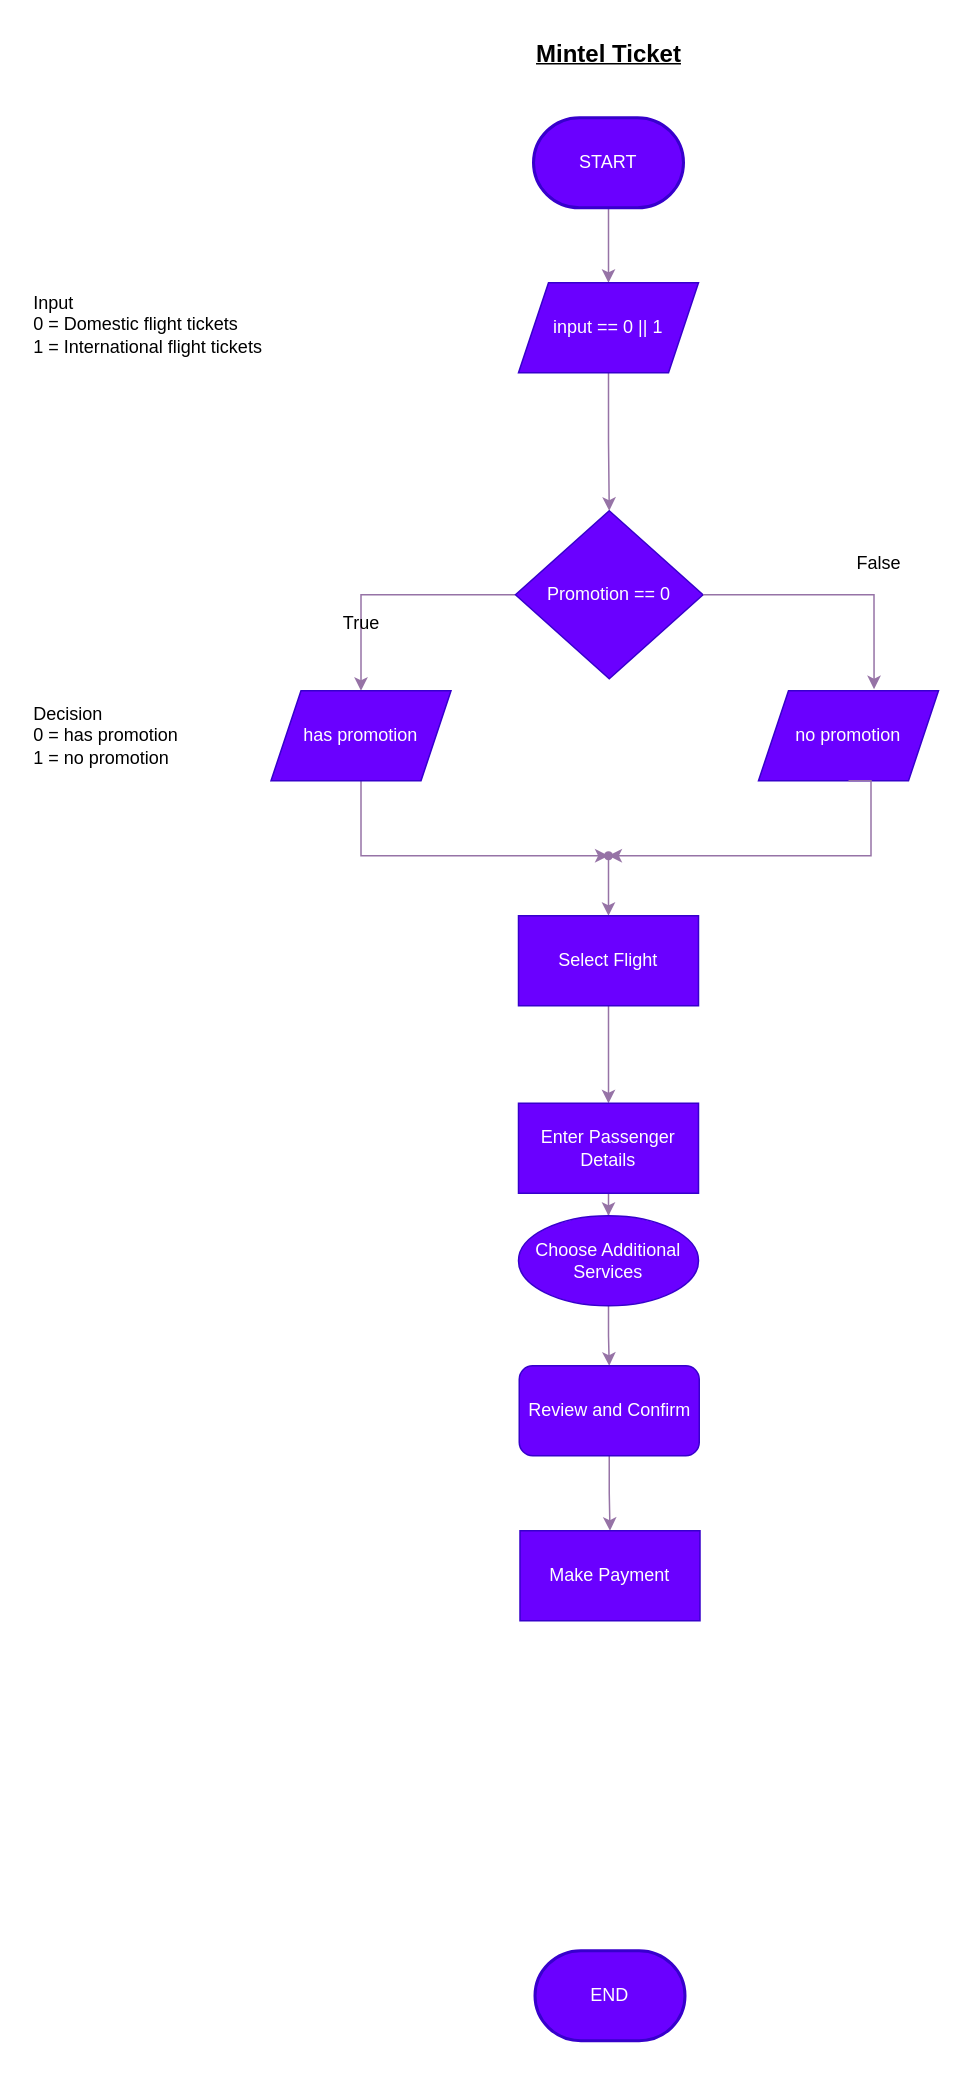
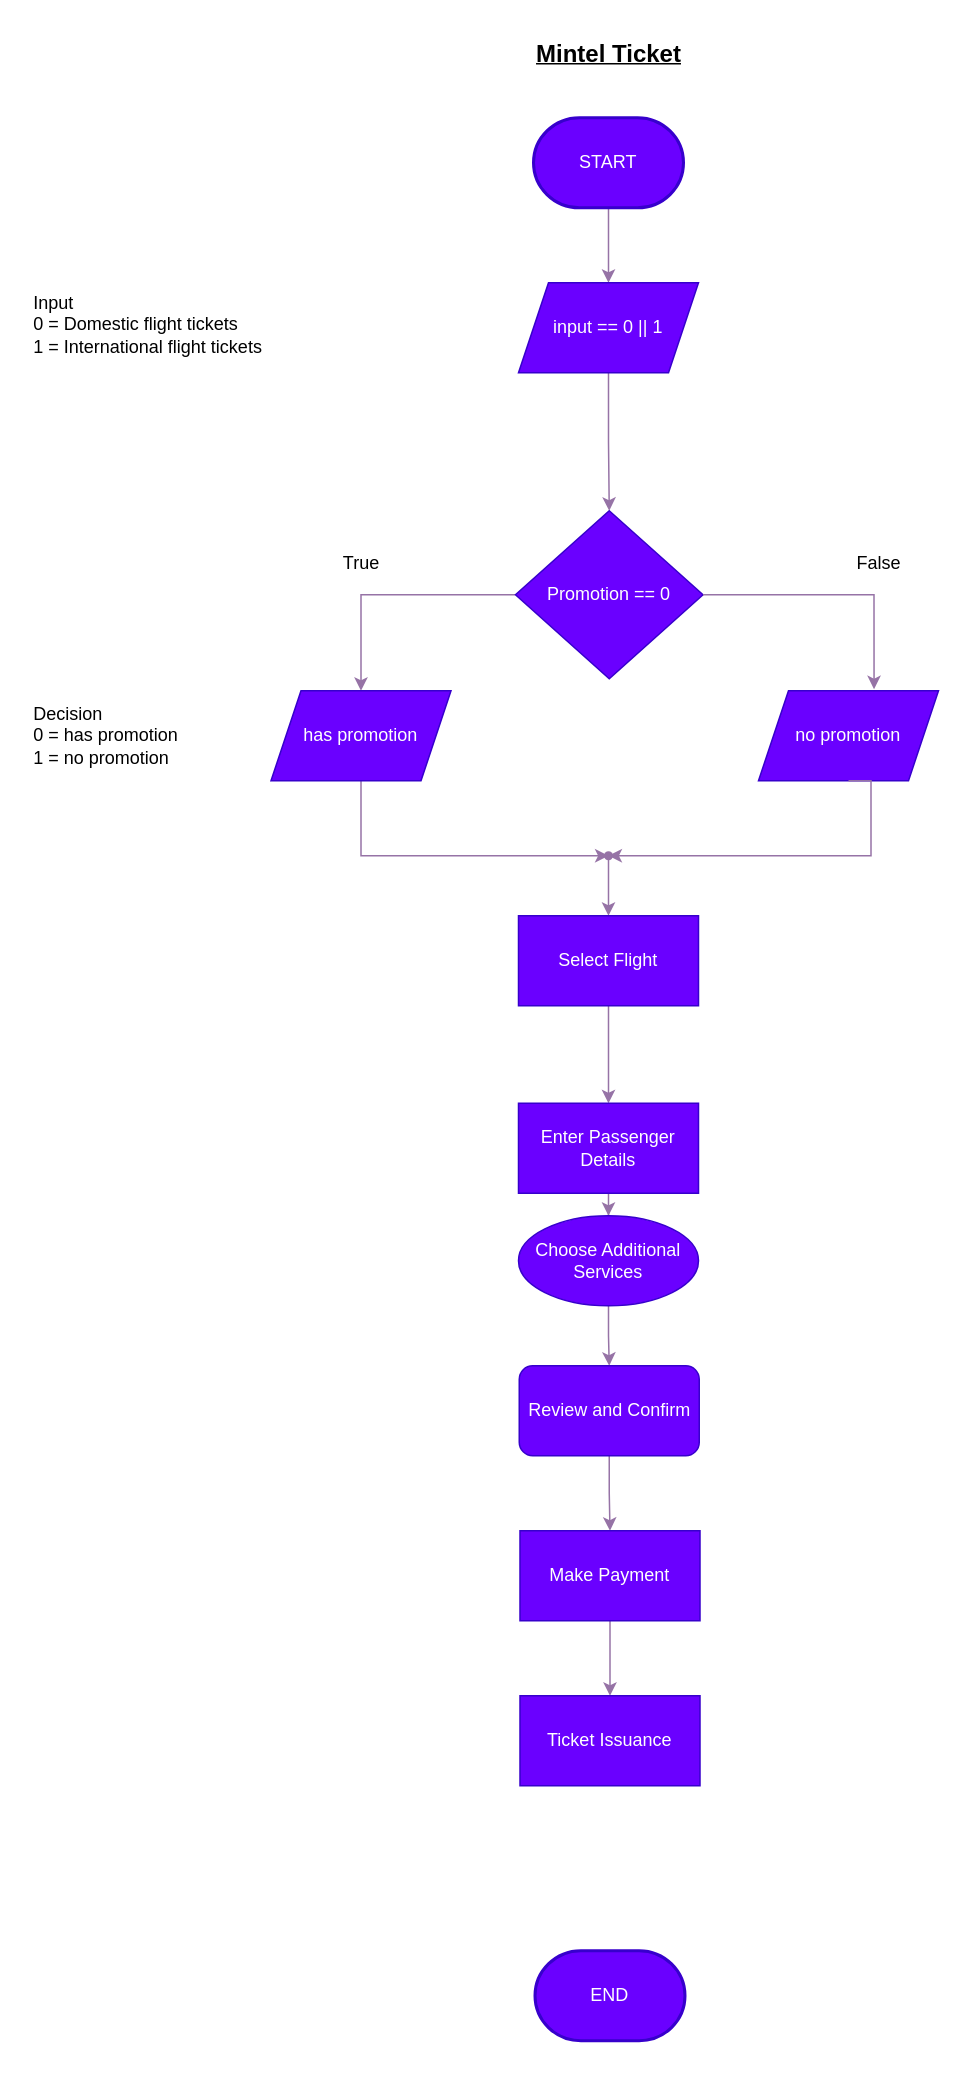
  <mxCell id="0" />
  <mxCell id="1" parent="0" />
  <mxCell id="2" style="edgeStyle=orthogonalEdgeStyle;rounded=0;orthogonalLoop=1;jettySize=auto;html=1;exitX=0.5;exitY=1;exitDx=0;exitDy=0;exitPerimeter=0;entryX=0.5;entryY=0;entryDx=0;entryDy=0;fillColor=#e1d5e7;strokeColor=#9673a6;" parent="1" source="3" target="6" edge="1"><mxGeometry relative="1" as="geometry" /></mxCell>
  <mxCell id="3" value="START" style="strokeWidth=2;html=1;shape=mxgraph.flowchart.terminator;whiteSpace=wrap;fillColor=#6a00ff;strokeColor=#3700CC;fontColor=#ffffff;" parent="1" vertex="1"><mxGeometry x="355" y="78" width="100" height="60" as="geometry" /></mxCell>
  <mxCell id="4" value="END" style="strokeWidth=2;html=1;shape=mxgraph.flowchart.terminator;whiteSpace=wrap;fillColor=#6a00ff;strokeColor=#3700CC;fontColor=#ffffff;" parent="1" vertex="1"><mxGeometry x="356" y="1300" width="100" height="60" as="geometry" /></mxCell>
  <mxCell id="5" style="edgeStyle=orthogonalEdgeStyle;rounded=0;orthogonalLoop=1;jettySize=auto;html=1;exitX=0.5;exitY=1;exitDx=0;exitDy=0;entryX=0.5;entryY=0;entryDx=0;entryDy=0;fillColor=#e1d5e7;strokeColor=#9673a6;" parent="1" source="6" target="9" edge="1"><mxGeometry relative="1" as="geometry" /></mxCell>
  <mxCell id="6" value="input == 0 || 1" style="shape=parallelogram;perimeter=parallelogramPerimeter;whiteSpace=wrap;html=1;fixedSize=1;fillColor=#6a00ff;strokeColor=#3700CC;fontColor=#ffffff;" parent="1" vertex="1"><mxGeometry x="345" y="188" width="120" height="60" as="geometry" /></mxCell>
  <mxCell id="7" value="Decision&lt;br&gt;0 = has promotion&lt;div&gt;1 = no promotion&lt;/div&gt;" style="text;html=1;align=left;verticalAlign=middle;resizable=0;points=[];autosize=1;strokeColor=none;fillColor=none;" parent="1" vertex="1"><mxGeometry x="20" y="460" width="120" height="60" as="geometry" /></mxCell>
  <mxCell id="8" style="edgeStyle=orthogonalEdgeStyle;rounded=0;orthogonalLoop=1;jettySize=auto;html=1;entryX=0.5;entryY=0;entryDx=0;entryDy=0;fillColor=#e1d5e7;strokeColor=#9673a6;" parent="1" source="9" target="12" edge="1"><mxGeometry relative="1" as="geometry"><mxPoint x="240" y="490" as="targetPoint" /></mxGeometry></mxCell>
  <mxCell id="9" value="Promotion == 0" style="rhombus;whiteSpace=wrap;html=1;fillColor=#6a00ff;strokeColor=#3700CC;fontColor=#ffffff;" parent="1" vertex="1"><mxGeometry x="343" y="340" width="125" height="112" as="geometry" /></mxCell>
  <mxCell id="10" value="Mintel Ticket" style="text;html=1;align=center;verticalAlign=middle;resizable=0;points=[];autosize=1;strokeColor=none;fillColor=none;fontStyle=5;fontSize=16;" parent="1" vertex="1"><mxGeometry x="350" y="20" width="110" height="30" as="geometry" /></mxCell>
  <mxCell id="11" value="" style="edgeStyle=orthogonalEdgeStyle;rounded=0;orthogonalLoop=1;jettySize=auto;html=1;fillColor=#e1d5e7;strokeColor=#9673a6;" parent="1" source="12" target="16" edge="1"><mxGeometry relative="1" as="geometry"><Array as="points"><mxPoint x="240" y="570" /></Array></mxGeometry></mxCell>
  <mxCell id="12" value="has promotion" style="shape=parallelogram;perimeter=parallelogramPerimeter;whiteSpace=wrap;html=1;fixedSize=1;fillColor=#6a00ff;strokeColor=#3700CC;fontColor=#ffffff;" parent="1" vertex="1"><mxGeometry x="180" y="460" width="120" height="60" as="geometry" /></mxCell>
  <mxCell id="13" value="no promotion" style="shape=parallelogram;perimeter=parallelogramPerimeter;whiteSpace=wrap;html=1;fixedSize=1;fillColor=#6a00ff;strokeColor=#3700CC;fontColor=#ffffff;" parent="1" vertex="1"><mxGeometry x="505" y="460" width="120" height="60" as="geometry" /></mxCell>
  <mxCell id="14" style="edgeStyle=orthogonalEdgeStyle;rounded=0;orthogonalLoop=1;jettySize=auto;html=1;exitX=0.5;exitY=1;exitDx=0;exitDy=0;fillColor=#e1d5e7;strokeColor=#9673a6;" parent="1" source="12" target="12" edge="1"><mxGeometry relative="1" as="geometry" /></mxCell>
  <mxCell id="15" style="edgeStyle=orthogonalEdgeStyle;rounded=0;orthogonalLoop=1;jettySize=auto;html=1;entryX=0.5;entryY=0;entryDx=0;entryDy=0;fillColor=#e1d5e7;strokeColor=#9673a6;" parent="1" source="16" target="19" edge="1"><mxGeometry relative="1" as="geometry" /></mxCell>
  <mxCell id="16" value="" style="shape=waypoint;sketch=0;size=6;pointerEvents=1;points=[];fillColor=#e1d5e7;resizable=0;rotatable=0;perimeter=centerPerimeter;snapToPoint=1;strokeWidth=1;strokeColor=#9673a6;" parent="1" vertex="1"><mxGeometry x="395" y="560" width="20" height="20" as="geometry" /></mxCell>
  <mxCell id="17" style="edgeStyle=orthogonalEdgeStyle;rounded=0;orthogonalLoop=1;jettySize=auto;html=1;exitX=0.5;exitY=1;exitDx=0;exitDy=0;entryX=0.8;entryY=0.8;entryDx=0;entryDy=0;entryPerimeter=0;fillColor=#e1d5e7;strokeColor=#9673a6;" parent="1" source="13" target="16" edge="1"><mxGeometry relative="1" as="geometry"><Array as="points"><mxPoint x="580" y="520" /><mxPoint x="580" y="570" /></Array></mxGeometry></mxCell>
  <mxCell id="18" style="edgeStyle=orthogonalEdgeStyle;rounded=0;orthogonalLoop=1;jettySize=auto;html=1;entryX=0.5;entryY=0;entryDx=0;entryDy=0;fillColor=#e1d5e7;strokeColor=#9673a6;" parent="1" source="19" target="21" edge="1"><mxGeometry relative="1" as="geometry"><mxPoint x="405" y="690" as="targetPoint" /></mxGeometry></mxCell>
  <mxCell id="19" value="Select Flight" style="rounded=0;whiteSpace=wrap;html=1;fillColor=#6a00ff;strokeColor=#3700CC;fontColor=#ffffff;" parent="1" vertex="1"><mxGeometry x="345" y="610" width="120" height="60" as="geometry" /></mxCell>
  <mxCell id="20" style="edgeStyle=orthogonalEdgeStyle;rounded=0;orthogonalLoop=1;jettySize=auto;html=1;fillColor=#e1d5e7;strokeColor=#9673a6;" parent="1" source="21" target="24" edge="1"><mxGeometry relative="1" as="geometry" /></mxCell>
  <mxCell id="21" value="Enter Passenger Details" style="rounded=0;whiteSpace=wrap;html=1;fillColor=#6a00ff;strokeColor=#3700CC;fontColor=#ffffff;" parent="1" vertex="1"><mxGeometry x="345" y="735" width="120" height="60" as="geometry" /></mxCell>
  <mxCell id="22" style="edgeStyle=orthogonalEdgeStyle;rounded=0;orthogonalLoop=1;jettySize=auto;html=1;exitX=1;exitY=0.5;exitDx=0;exitDy=0;entryX=0.642;entryY=-0.017;entryDx=0;entryDy=0;entryPerimeter=0;fillColor=#e1d5e7;strokeColor=#9673a6;" parent="1" source="9" target="13" edge="1"><mxGeometry relative="1" as="geometry"><Array as="points"><mxPoint x="582" y="396" /></Array></mxGeometry></mxCell>
  <mxCell id="23" style="edgeStyle=orthogonalEdgeStyle;rounded=0;orthogonalLoop=1;jettySize=auto;html=1;exitX=0.5;exitY=1;exitDx=0;exitDy=0;entryX=0.5;entryY=0;entryDx=0;entryDy=0;fillColor=#e1d5e7;strokeColor=#9673a6;" parent="1" source="24" target="26" edge="1"><mxGeometry relative="1" as="geometry" /></mxCell>
  <mxCell id="24" value="Choose Additional Services" style="ellipse;whiteSpace=wrap;html=1;fillColor=#6a00ff;strokeColor=#3700CC;fontColor=#ffffff;" parent="1" vertex="1"><mxGeometry x="345" y="810" width="120" height="60" as="geometry" /></mxCell>
  <mxCell id="25" style="edgeStyle=orthogonalEdgeStyle;rounded=0;orthogonalLoop=1;jettySize=auto;html=1;exitX=0.5;exitY=1;exitDx=0;exitDy=0;entryX=0.5;entryY=0;entryDx=0;entryDy=0;fillColor=#e1d5e7;strokeColor=#9673a6;" parent="1" source="26" target="28" edge="1"><mxGeometry relative="1" as="geometry" /></mxCell>
  <mxCell id="26" value="Review and Confirm" style="whiteSpace=wrap;html=1;fillColor=#6a00ff;strokeColor=#3700CC;fontColor=#ffffff;rounded=1;" parent="1" vertex="1"><mxGeometry x="345.5" y="910" width="120" height="60" as="geometry" /></mxCell>
+ <mxCell id="27" style="edgeStyle=orthogonalEdgeStyle;rounded=0;orthogonalLoop=1;jettySize=auto;html=1;exitX=0.5;exitY=1;exitDx=0;exitDy=0;entryX=0.5;entryY=0;entryDx=0;entryDy=0;fillColor=#e1d5e7;strokeColor=#9673a6;" parent="1" source="28" target="29" edge="1"><mxGeometry relative="1" as="geometry" /></mxCell>
  <mxCell id="28" value="Make Payment" style="rounded=0;whiteSpace=wrap;html=1;fillColor=#6a00ff;strokeColor=#3700CC;fontColor=#ffffff;" parent="1" vertex="1"><mxGeometry x="346" y="1020" width="120" height="60" as="geometry" /></mxCell>
+ <mxCell id="29" value="Ticket Issuance" style="rounded=0;whiteSpace=wrap;html=1;fillColor=#6a00ff;strokeColor=#3700CC;fontColor=#ffffff;" parent="1" vertex="1"><mxGeometry x="346" y="1130" width="120" height="60" as="geometry" /></mxCell>
  <mxCell id="30" value="Input&lt;br&gt;0 =&amp;nbsp;Domestic flight tickets&lt;br&gt;1 =&amp;nbsp;International flight tickets&lt;br&gt;&lt;div&gt;&lt;br&gt;&lt;/div&gt;" style="text;html=1;align=left;verticalAlign=middle;resizable=0;points=[];autosize=1;strokeColor=none;fillColor=none;" parent="1" vertex="1"><mxGeometry x="20" y="188" width="180" height="70" as="geometry" /></mxCell>
- <mxCell id="31" value="True" style="text;html=1;align=center;verticalAlign=middle;resizable=0;points=[];autosize=1;strokeColor=none;fillColor=none;" vertex="1" parent="1"><mxGeometry x="215" y="400" width="50" height="30" as="geometry" /></mxCell>
+ <mxCell id="31" value="True" style="text;html=1;align=center;verticalAlign=middle;resizable=0;points=[];autosize=1;strokeColor=none;fillColor=none;" vertex="1" parent="1"><mxGeometry x="215" y="360" width="50" height="30" as="geometry" /></mxCell>
  <mxCell id="32" value="False" style="text;html=1;align=center;verticalAlign=middle;resizable=0;points=[];autosize=1;strokeColor=none;fillColor=none;" vertex="1" parent="1"><mxGeometry x="560" y="360" width="50" height="30" as="geometry" /></mxCell>
